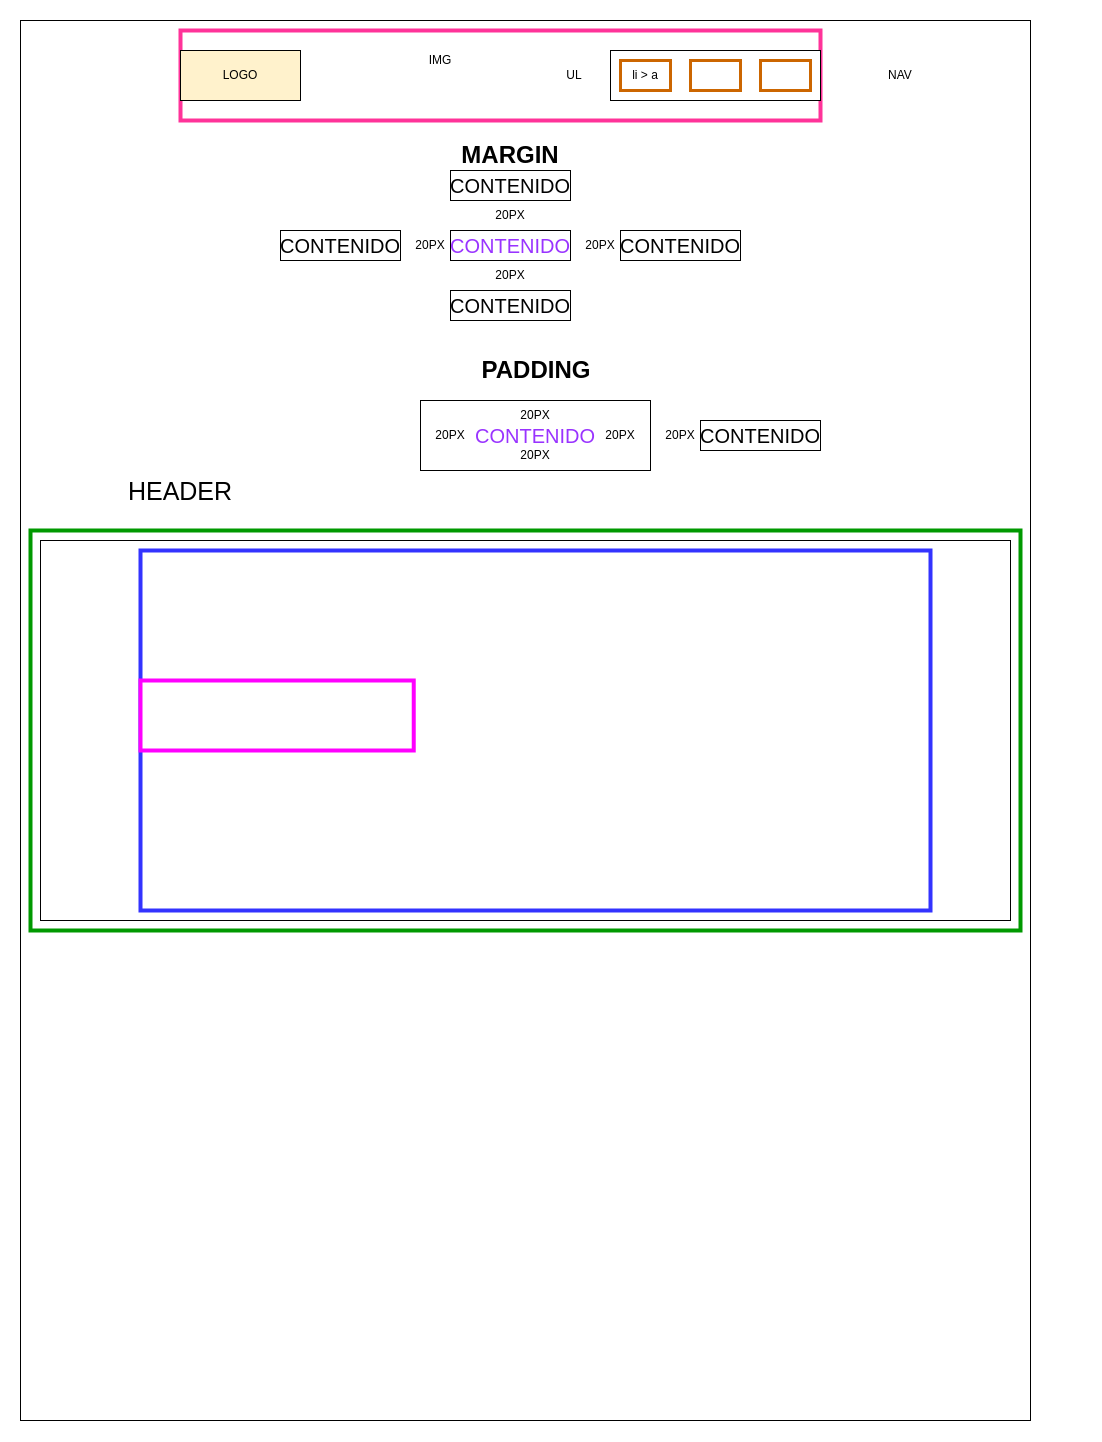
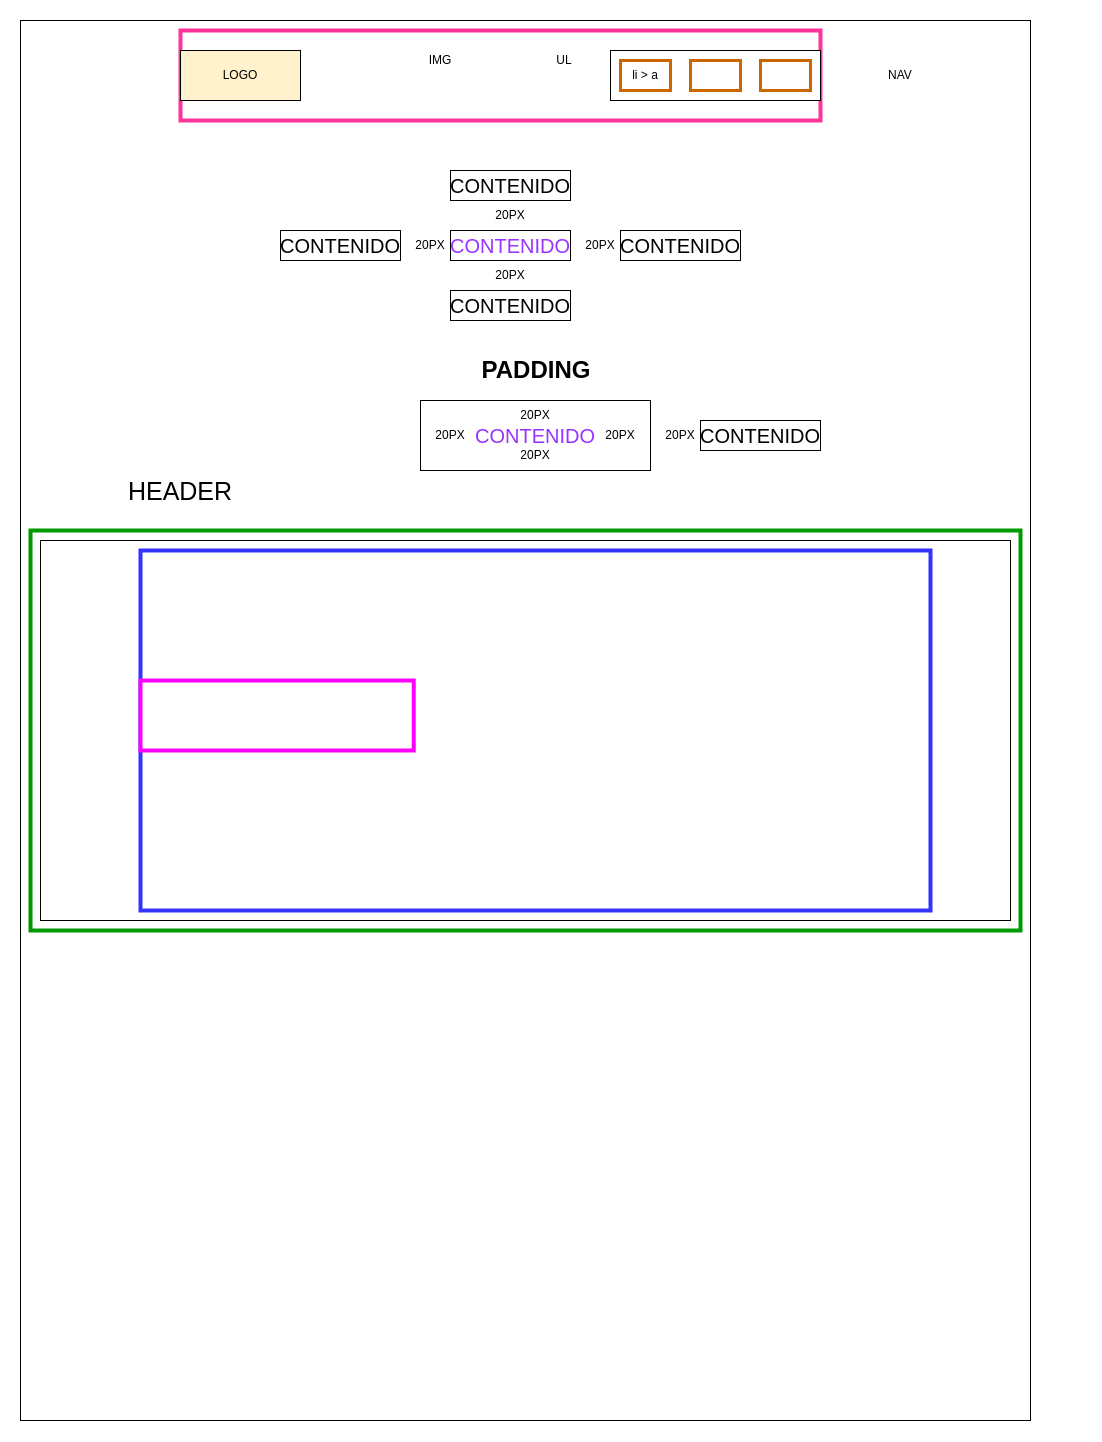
  <mxCell id="0" />
  <mxCell id="1" parent="0" />
  <mxCell id="2" value="" style="rounded=0;whiteSpace=wrap;html=1;movable=0;resizable=0;rotatable=0;deletable=0;editable=0;locked=1;connectable=0;" parent="1" vertex="1"><mxGeometry x="20" width="1010" height="1400" as="geometry" y="20" /></mxCell>
  <mxCell id="3" value="" style="rounded=0;whiteSpace=wrap;html=1;strokeWidth=4;strokeColor=#FF3399;" parent="1" vertex="1"><mxGeometry x="180" y="30" width="640" height="90" as="geometry" /></mxCell>
  <mxCell id="4" value="LOGO" style="rounded=0;whiteSpace=wrap;html=1;fillColor=#fff2cc;" parent="1" vertex="1"><mxGeometry x="180" y="50" width="120" height="50" as="geometry" /></mxCell>
  <mxCell id="5" value="" style="rounded=0;whiteSpace=wrap;html=1;" parent="1" vertex="1"><mxGeometry x="610" y="50" width="210" height="50" as="geometry" /></mxCell>
  <mxCell id="6" value="" style="rounded=0;whiteSpace=wrap;html=1;strokeColor=#CC6600;strokeWidth=3;" parent="1" vertex="1"><mxGeometry x="620" y="60" width="50" height="30" as="geometry" /></mxCell>
  <mxCell id="7" value="" style="rounded=0;whiteSpace=wrap;html=1;strokeColor=#CC6600;strokeWidth=3;" parent="1" vertex="1"><mxGeometry x="690" y="60" width="50" height="30" as="geometry" /></mxCell>
  <mxCell id="8" value="" style="rounded=0;whiteSpace=wrap;html=1;strokeColor=#CC6600;strokeWidth=3;" parent="1" vertex="1"><mxGeometry x="760" y="60" width="50" height="30" as="geometry" /></mxCell>
  <mxCell id="9" value="NAV" style="text;html=1;strokeColor=none;fillColor=none;align=center;verticalAlign=middle;whiteSpace=wrap;rounded=0;fontColor=#000000;" parent="1" vertex="1"><mxGeometry x="870" y="60" width="60" height="30" as="geometry" /></mxCell>
- <mxCell id="10" value="UL" style="text;html=1;strokeColor=none;fillColor=none;align=center;verticalAlign=middle;whiteSpace=wrap;rounded=0;fontColor=#000000;" parent="1" vertex="1"><mxGeometry x="544" y="60" width="60" height="30" as="geometry" /></mxCell>
+ <mxCell id="10" value="UL" style="text;html=1;strokeColor=none;fillColor=none;align=center;verticalAlign=middle;whiteSpace=wrap;rounded=0;fontColor=#000000;" parent="1" vertex="1"><mxGeometry x="534" y="45" width="60" height="30" as="geometry" /></mxCell>
  <mxCell id="11" value="IMG" style="text;html=1;strokeColor=none;fillColor=none;align=center;verticalAlign=middle;whiteSpace=wrap;rounded=0;fontColor=#000000;" parent="1" vertex="1"><mxGeometry x="410" y="45" width="60" height="30" as="geometry" /></mxCell>
  <mxCell id="12" value="li &amp;gt; a" style="text;html=1;strokeColor=none;fillColor=none;align=center;verticalAlign=middle;whiteSpace=wrap;rounded=0;fontColor=#000000;" parent="1" vertex="1"><mxGeometry x="615" y="60" width="60" height="30" as="geometry" /></mxCell>
  <mxCell id="13" value="&lt;font color=&quot;#9933ff&quot;&gt;CONTENIDO&lt;/font&gt;" style="rounded=0;whiteSpace=wrap;html=1;fontSize=20;" parent="1" vertex="1"><mxGeometry x="450" y="230" width="120" height="30" as="geometry" /></mxCell>
- <mxCell id="14" value="&lt;b&gt;&lt;font style=&quot;font-size: 24px;&quot;&gt;MARGIN&lt;/font&gt;&lt;/b&gt;" style="text;html=1;strokeColor=none;fillColor=none;align=center;verticalAlign=middle;whiteSpace=wrap;rounded=0;" parent="1" vertex="1"><mxGeometry x="450" y="140" width="120" height="30" as="geometry" /></mxCell>
  <mxCell id="15" value="CONTENIDO" style="rounded=0;whiteSpace=wrap;html=1;fontSize=20;" parent="1" vertex="1"><mxGeometry x="620" y="230" width="120" height="30" as="geometry" /></mxCell>
  <mxCell id="16" value="CONTENIDO" style="rounded=0;whiteSpace=wrap;html=1;fontSize=20;" parent="1" vertex="1"><mxGeometry x="450" y="290" width="120" height="30" as="geometry" /></mxCell>
  <mxCell id="17" value="CONTENIDO" style="rounded=0;whiteSpace=wrap;html=1;fontSize=20;" parent="1" vertex="1"><mxGeometry x="280" y="230" width="120" height="30" as="geometry" /></mxCell>
  <mxCell id="18" value="CONTENIDO" style="rounded=0;whiteSpace=wrap;html=1;fontSize=20;" parent="1" vertex="1"><mxGeometry x="450" y="170" width="120" height="30" as="geometry" /></mxCell>
  <mxCell id="19" value="20PX" style="text;html=1;strokeColor=none;fillColor=none;align=center;verticalAlign=middle;whiteSpace=wrap;rounded=0;" parent="1" vertex="1"><mxGeometry x="570" y="230" width="60" height="30" as="geometry" /></mxCell>
  <mxCell id="20" value="20PX" style="text;html=1;strokeColor=none;fillColor=none;align=center;verticalAlign=middle;whiteSpace=wrap;rounded=0;" parent="1" vertex="1"><mxGeometry x="480" y="200" width="60" height="30" as="geometry" /></mxCell>
  <mxCell id="21" value="20PX" style="text;html=1;strokeColor=none;fillColor=none;align=center;verticalAlign=middle;whiteSpace=wrap;rounded=0;" parent="1" vertex="1"><mxGeometry x="480" y="260" width="60" height="30" as="geometry" /></mxCell>
  <mxCell id="22" value="20PX" style="text;html=1;strokeColor=none;fillColor=none;align=center;verticalAlign=middle;whiteSpace=wrap;rounded=0;" parent="1" vertex="1"><mxGeometry x="400" y="230" width="60" height="30" as="geometry" /></mxCell>
  <mxCell id="23" value="&lt;font color=&quot;#9933ff&quot;&gt;CONTENIDO&lt;/font&gt;" style="rounded=0;whiteSpace=wrap;html=1;fontSize=20;" parent="1" vertex="1"><mxGeometry x="420" y="400" width="230" height="70" as="geometry" /></mxCell>
  <mxCell id="24" value="&lt;b&gt;&lt;font style=&quot;font-size: 24px;&quot;&gt;PADDING&lt;/font&gt;&lt;/b&gt;" style="text;html=1;strokeColor=none;fillColor=none;align=center;verticalAlign=middle;whiteSpace=wrap;rounded=0;" parent="1" vertex="1"><mxGeometry x="476" y="355" width="120" height="30" as="geometry" /></mxCell>
  <mxCell id="25" value="20PX" style="text;html=1;strokeColor=none;fillColor=none;align=center;verticalAlign=middle;whiteSpace=wrap;rounded=0;" parent="1" vertex="1"><mxGeometry x="590" y="420" width="60" height="30" as="geometry" /></mxCell>
  <mxCell id="26" value="20PX" style="text;html=1;strokeColor=none;fillColor=none;align=center;verticalAlign=middle;whiteSpace=wrap;rounded=0;" parent="1" vertex="1"><mxGeometry x="505" y="440" width="60" height="30" as="geometry" /></mxCell>
  <mxCell id="27" value="20PX" style="text;html=1;strokeColor=none;fillColor=none;align=center;verticalAlign=middle;whiteSpace=wrap;rounded=0;" parent="1" vertex="1"><mxGeometry x="420" y="420" width="60" height="30" as="geometry" /></mxCell>
  <mxCell id="28" value="20PX" style="text;html=1;strokeColor=none;fillColor=none;align=center;verticalAlign=middle;whiteSpace=wrap;rounded=0;" parent="1" vertex="1"><mxGeometry x="505" y="400" width="60" height="30" as="geometry" /></mxCell>
  <mxCell id="29" value="CONTENIDO" style="rounded=0;whiteSpace=wrap;html=1;fontSize=20;" parent="1" vertex="1"><mxGeometry x="700" y="420" width="120" height="30" as="geometry" /></mxCell>
  <mxCell id="30" value="20PX" style="text;html=1;strokeColor=none;fillColor=none;align=center;verticalAlign=middle;whiteSpace=wrap;rounded=0;" parent="1" vertex="1"><mxGeometry x="650" y="420" width="60" height="30" as="geometry" /></mxCell>
  <mxCell id="31" value="" style="rounded=0;whiteSpace=wrap;html=1;strokeColor=#009900;strokeWidth=4;" vertex="1" parent="1"><mxGeometry x="30" y="530" width="990" height="400" as="geometry" /></mxCell>
  <mxCell id="32" value="IMAGEN" style="rounded=0;whiteSpace=wrap;html=1;fontSize=24;" vertex="1" parent="1"><mxGeometry x="40" y="540" width="970" height="380" as="geometry" /></mxCell>
  <mxCell id="33" value="HEADER" style="text;html=1;strokeColor=none;fillColor=none;align=center;verticalAlign=middle;whiteSpace=wrap;rounded=0;fontSize=25;" vertex="1" parent="1"><mxGeometry x="150" y="475" width="60" height="30" as="geometry" /></mxCell>
  <mxCell id="34" value="" style="rounded=0;whiteSpace=wrap;html=1;strokeColor=#3333FF;strokeWidth=4;" vertex="1" parent="1"><mxGeometry x="140" y="550" width="790" height="360" as="geometry" /></mxCell>
  <mxCell id="35" value="" style="group" vertex="1" connectable="0" parent="1"><mxGeometry y="550" width="950" height="360" as="geometry" x="130" /></mxCell>
  <mxCell id="36" value="" style="rounded=0;whiteSpace=wrap;html=1;strokeColor=#FF00FF;strokeWidth=4;" vertex="1" parent="35"><mxGeometry x="10" y="130" width="273.24" height="70" as="geometry" /></mxCell>
